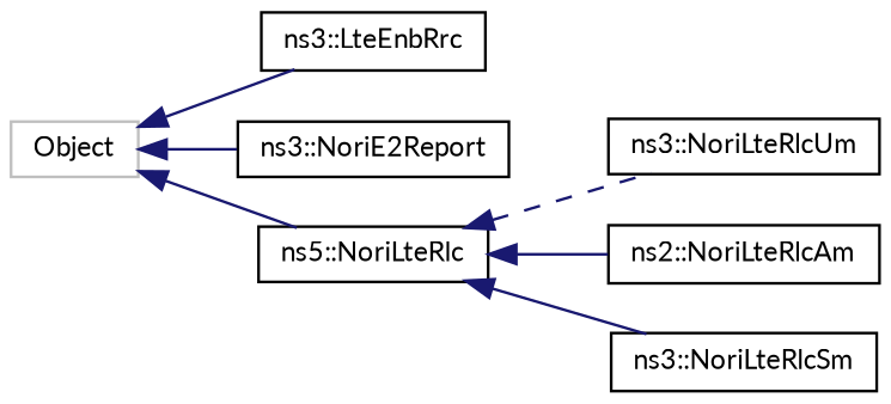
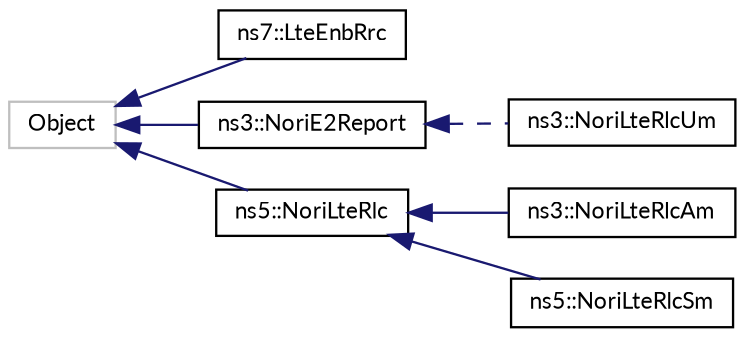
  digraph {
    fontname=Lato
    rankdir=LR
    node [color=black fillcolor=white fontname=Lato fontsize=10 shape=record style=filled]
    edge [color=midnightblue dir=back fontname=Lato fontsize=10 labelfontname=Helvetica labelfontsize=10 style=solid]
    n1 [color=grey75 height=0.2 label=Object width=0.4]
-   n2 [height=0.2 label="ns3::LteEnbRrc" width=0.4]
+   n2 [height=0.2 label="ns7::LteEnbRrc" width=0.4]
    n3 [height=0.2 label="ns3::NoriE2Report" width=0.4]
    n4 [height=0.2 label="ns5::NoriLteRlc" width=0.4]
-   n5 [height=0.2 label="ns2::NoriLteRlcAm" width=0.4]
-   n6 [height=0.2 label="ns3::NoriLteRlcSm" width=0.4]
+   n5 [height=0.2 label="ns3::NoriLteRlcAm" width=0.4]
+   n6 [height=0.2 label="ns5::NoriLteRlcSm" width=0.4]
    n7 [height=0.2 label="ns3::NoriLteRlcUm" width=0.4]
    n1 -> n2
    n1 -> n3
    n1 -> n4
    n4 -> n5
    n4 -> n6
-   n4 -> n7 [style=dashed]
+   n3 -> n7 [style=dashed]
  }
